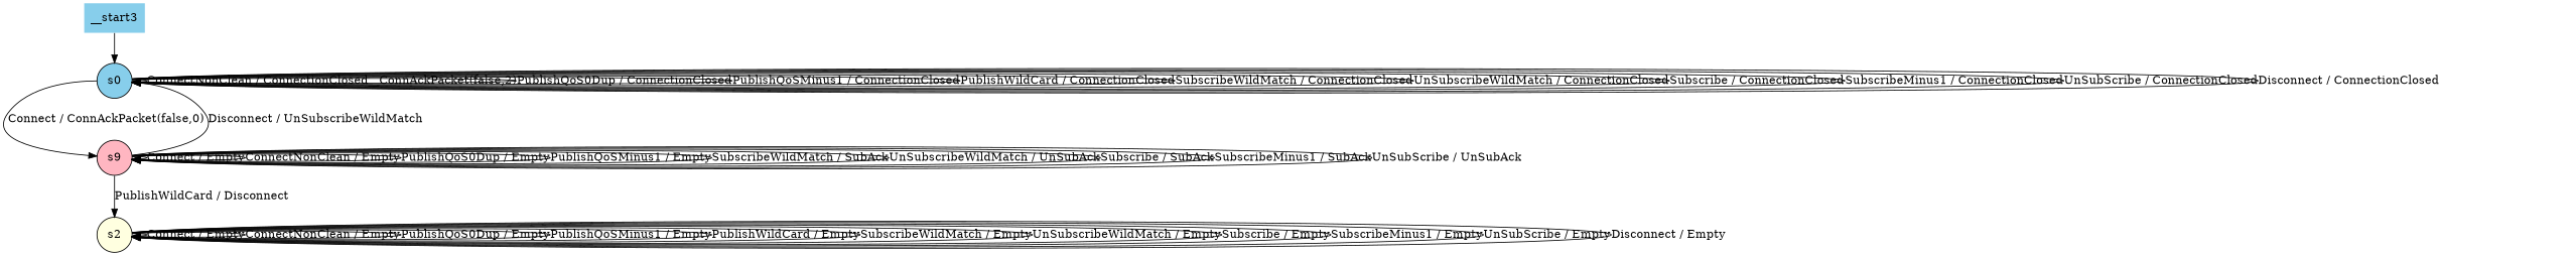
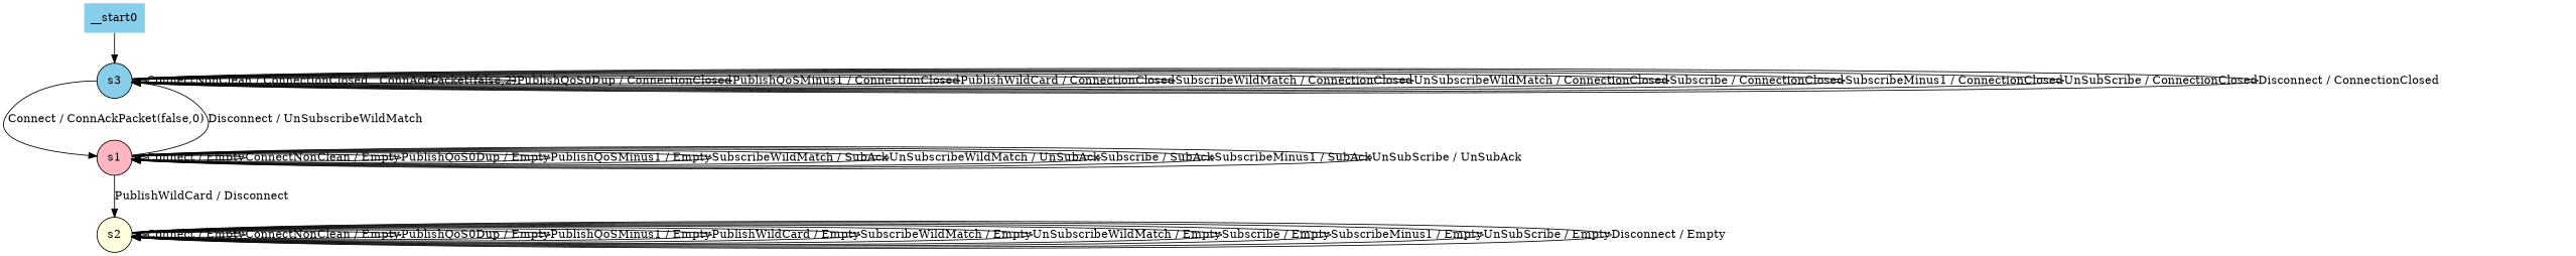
  digraph {
    fontname="DejaVu Serif"
    node [fillcolor=skyblue fontname="DejaVu Serif" shape=circle style=filled]
    edge [fontname="DejaVu Serif"]
-   __start0 [shape=none label=__start3]
-   n2 [label=s0]
-   n3 [fillcolor=lightpink label=s9]
+   __start0 [shape=none]
+   n2 [label=s3]
+   n3 [fillcolor=lightpink label=s1]
    n4 [fillcolor=lightyellow label=s2]
    __start0 -> n2
    n2 -> n2 [label="ConnectNonClean / ConnectionClosed__ConnAckPacket(false,2)"]
    n2 -> n2 [label="PublishQoS0Dup / ConnectionClosed"]
    n2 -> n2 [label="PublishQoSMinus1 / ConnectionClosed"]
    n2 -> n2 [label="PublishWildCard / ConnectionClosed"]
    n2 -> n2 [label="SubscribeWildMatch / ConnectionClosed"]
    n2 -> n2 [label="UnSubscribeWildMatch / ConnectionClosed"]
    n2 -> n2 [label="Subscribe / ConnectionClosed"]
    n2 -> n2 [label="SubscribeMinus1 / ConnectionClosed"]
    n2 -> n2 [label="UnSubScribe / ConnectionClosed"]
    n2 -> n2 [label="Disconnect / ConnectionClosed"]
    n2 -> n3 [label="Connect / ConnAckPacket(false,0)"]
    n3 -> n2 [label="Disconnect / UnSubscribeWildMatch"]
    n3 -> n3 [label="Connect / Empty"]
    n3 -> n3 [label="ConnectNonClean / Empty"]
    n3 -> n3 [label="PublishQoS0Dup / Empty"]
    n3 -> n3 [label="PublishQoSMinus1 / Empty"]
    n3 -> n3 [label="SubscribeWildMatch / SubAck"]
    n3 -> n3 [label="UnSubscribeWildMatch / UnSubAck"]
    n3 -> n3 [label="Subscribe / SubAck"]
    n3 -> n3 [label="SubscribeMinus1 / SubAck"]
    n3 -> n3 [label="UnSubScribe / UnSubAck"]
    n3 -> n4 [label="PublishWildCard / Disconnect"]
    n4 -> n4 [label="Connect / Empty"]
    n4 -> n4 [label="ConnectNonClean / Empty"]
    n4 -> n4 [label="PublishQoS0Dup / Empty"]
    n4 -> n4 [label="PublishQoSMinus1 / Empty"]
    n4 -> n4 [label="PublishWildCard / Empty"]
    n4 -> n4 [label="SubscribeWildMatch / Empty"]
    n4 -> n4 [label="UnSubscribeWildMatch / Empty"]
    n4 -> n4 [label="Subscribe / Empty"]
    n4 -> n4 [label="SubscribeMinus1 / Empty"]
    n4 -> n4 [label="UnSubScribe / Empty"]
    n4 -> n4 [label="Disconnect / Empty"]
  }
